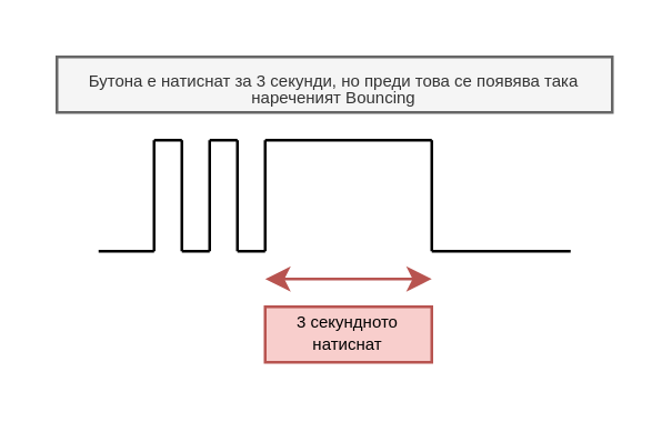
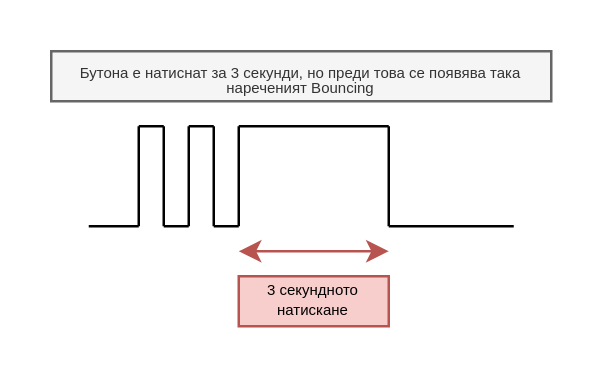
  <mxCell id="0" />
  <mxCell id="1" parent="0" />
  <mxCell id="2" value="" style="endArrow=none;html=1;rounded=0;" edge="1" parent="1"><mxGeometry width="50" height="50" relative="1" as="geometry"><mxPoint x="35" y="90" as="sourcePoint" /><mxPoint x="55" y="90" as="targetPoint" /></mxGeometry></mxCell>
  <mxCell id="3" value="" style="endArrow=none;html=1;rounded=0;" edge="1" parent="1"><mxGeometry width="50" height="50" relative="1" as="geometry"><mxPoint x="55" y="90" as="sourcePoint" /><mxPoint x="55" y="50" as="targetPoint" /></mxGeometry></mxCell>
  <mxCell id="4" value="" style="endArrow=none;html=1;rounded=0;" edge="1" parent="1"><mxGeometry width="50" height="50" relative="1" as="geometry"><mxPoint x="55" y="50" as="sourcePoint" /><mxPoint x="65" y="50" as="targetPoint" /></mxGeometry></mxCell>
  <mxCell id="5" value="" style="endArrow=none;html=1;rounded=0;" edge="1" parent="1"><mxGeometry width="50" height="50" relative="1" as="geometry"><mxPoint x="65" y="50" as="sourcePoint" /><mxPoint x="65" y="90" as="targetPoint" /></mxGeometry></mxCell>
  <mxCell id="6" value="" style="endArrow=none;html=1;rounded=0;" edge="1" parent="1"><mxGeometry width="50" height="50" relative="1" as="geometry"><mxPoint x="65" y="90" as="sourcePoint" /><mxPoint x="75" y="90" as="targetPoint" /></mxGeometry></mxCell>
  <mxCell id="7" value="" style="endArrow=none;html=1;rounded=0;" edge="1" parent="1"><mxGeometry width="50" height="50" relative="1" as="geometry"><mxPoint x="75" y="90" as="sourcePoint" /><mxPoint x="75" y="50" as="targetPoint" /></mxGeometry></mxCell>
  <mxCell id="8" value="" style="endArrow=none;html=1;rounded=0;" edge="1" parent="1"><mxGeometry width="50" height="50" relative="1" as="geometry"><mxPoint x="75" y="50" as="sourcePoint" /><mxPoint x="85" y="50" as="targetPoint" /></mxGeometry></mxCell>
  <mxCell id="9" value="" style="endArrow=none;html=1;rounded=0;" edge="1" parent="1"><mxGeometry width="50" height="50" relative="1" as="geometry"><mxPoint x="85" y="90" as="sourcePoint" /><mxPoint x="85" y="50" as="targetPoint" /></mxGeometry></mxCell>
  <mxCell id="10" value="" style="endArrow=none;html=1;rounded=0;" edge="1" parent="1"><mxGeometry width="50" height="50" relative="1" as="geometry"><mxPoint x="85" y="90" as="sourcePoint" /><mxPoint x="95" y="90" as="targetPoint" /></mxGeometry></mxCell>
  <mxCell id="11" value="" style="endArrow=none;html=1;rounded=0;" edge="1" parent="1"><mxGeometry width="50" height="50" relative="1" as="geometry"><mxPoint x="95" y="90" as="sourcePoint" /><mxPoint x="95" y="50" as="targetPoint" /></mxGeometry></mxCell>
  <mxCell id="12" value="" style="endArrow=none;html=1;rounded=0;" edge="1" parent="1"><mxGeometry width="50" height="50" relative="1" as="geometry"><mxPoint x="95" y="50" as="sourcePoint" /><mxPoint x="155" y="50" as="targetPoint" /></mxGeometry></mxCell>
  <mxCell id="13" value="" style="endArrow=none;html=1;rounded=0;" edge="1" parent="1"><mxGeometry width="50" height="50" relative="1" as="geometry"><mxPoint x="155" y="90" as="sourcePoint" /><mxPoint x="155" y="50" as="targetPoint" /></mxGeometry></mxCell>
  <mxCell id="14" value="" style="endArrow=none;html=1;rounded=0;" edge="1" parent="1"><mxGeometry width="50" height="50" relative="1" as="geometry"><mxPoint x="155" y="90" as="sourcePoint" /><mxPoint x="205" y="90" as="targetPoint" /></mxGeometry></mxCell>
  <mxCell id="15" value="&lt;p style=&quot;line-height: 0.4;&quot;&gt;&lt;font style=&quot;font-size: 6px;&quot;&gt;Бутона е натиснат за 3 секунди, но преди това се появява така нареченият Bouncing&lt;/font&gt;&lt;/p&gt;" style="text;html=1;strokeColor=#666666;fillColor=#f5f5f5;align=center;verticalAlign=middle;whiteSpace=wrap;rounded=0;fontColor=#333333;" vertex="1" parent="1"><mxGeometry x="20" y="20" width="200" height="20" as="geometry" /></mxCell>
  <mxCell id="16" value="" style="endArrow=classic;startArrow=classic;html=1;rounded=0;fontSize=6;fillColor=#f8cecc;strokeColor=#b85450;" edge="1" parent="1"><mxGeometry width="50" height="50" relative="1" as="geometry"><mxPoint x="95" y="100" as="sourcePoint" /><mxPoint x="155" y="100" as="targetPoint" /></mxGeometry></mxCell>
- <mxCell id="17" value="&lt;div&gt;3 секундното&lt;/div&gt;&lt;div&gt;натиснат&lt;br&gt;&lt;/div&gt;" style="text;html=1;strokeColor=#b85450;fillColor=#f8cecc;align=center;verticalAlign=middle;whiteSpace=wrap;rounded=0;fontSize=6;" vertex="1" parent="1"><mxGeometry x="95" y="110" width="60" height="20" as="geometry" /></mxCell>
+ <mxCell id="17" value="&lt;div&gt;3 секундното&lt;/div&gt;&lt;div&gt;натискане&lt;br&gt;&lt;/div&gt;" style="text;html=1;strokeColor=#b85450;fillColor=#f8cecc;align=center;verticalAlign=middle;whiteSpace=wrap;rounded=0;fontSize=6;" vertex="1" parent="1"><mxGeometry x="95" y="110" width="60" height="20" as="geometry" /></mxCell>
